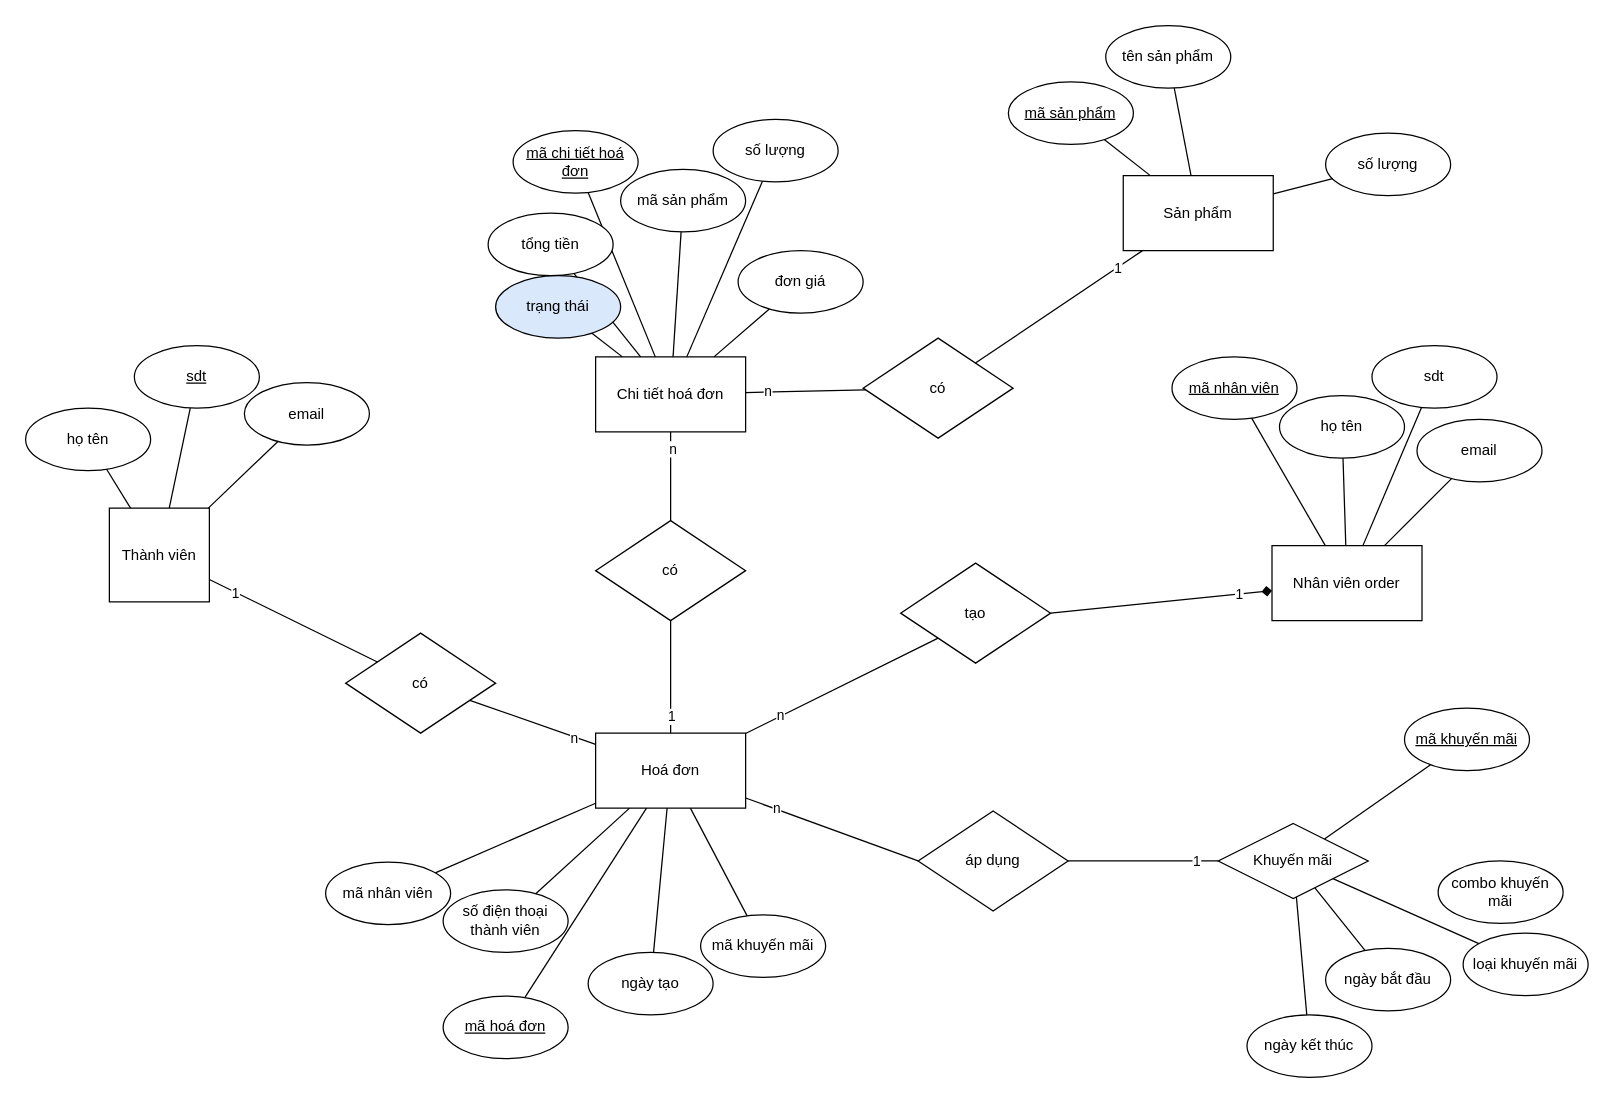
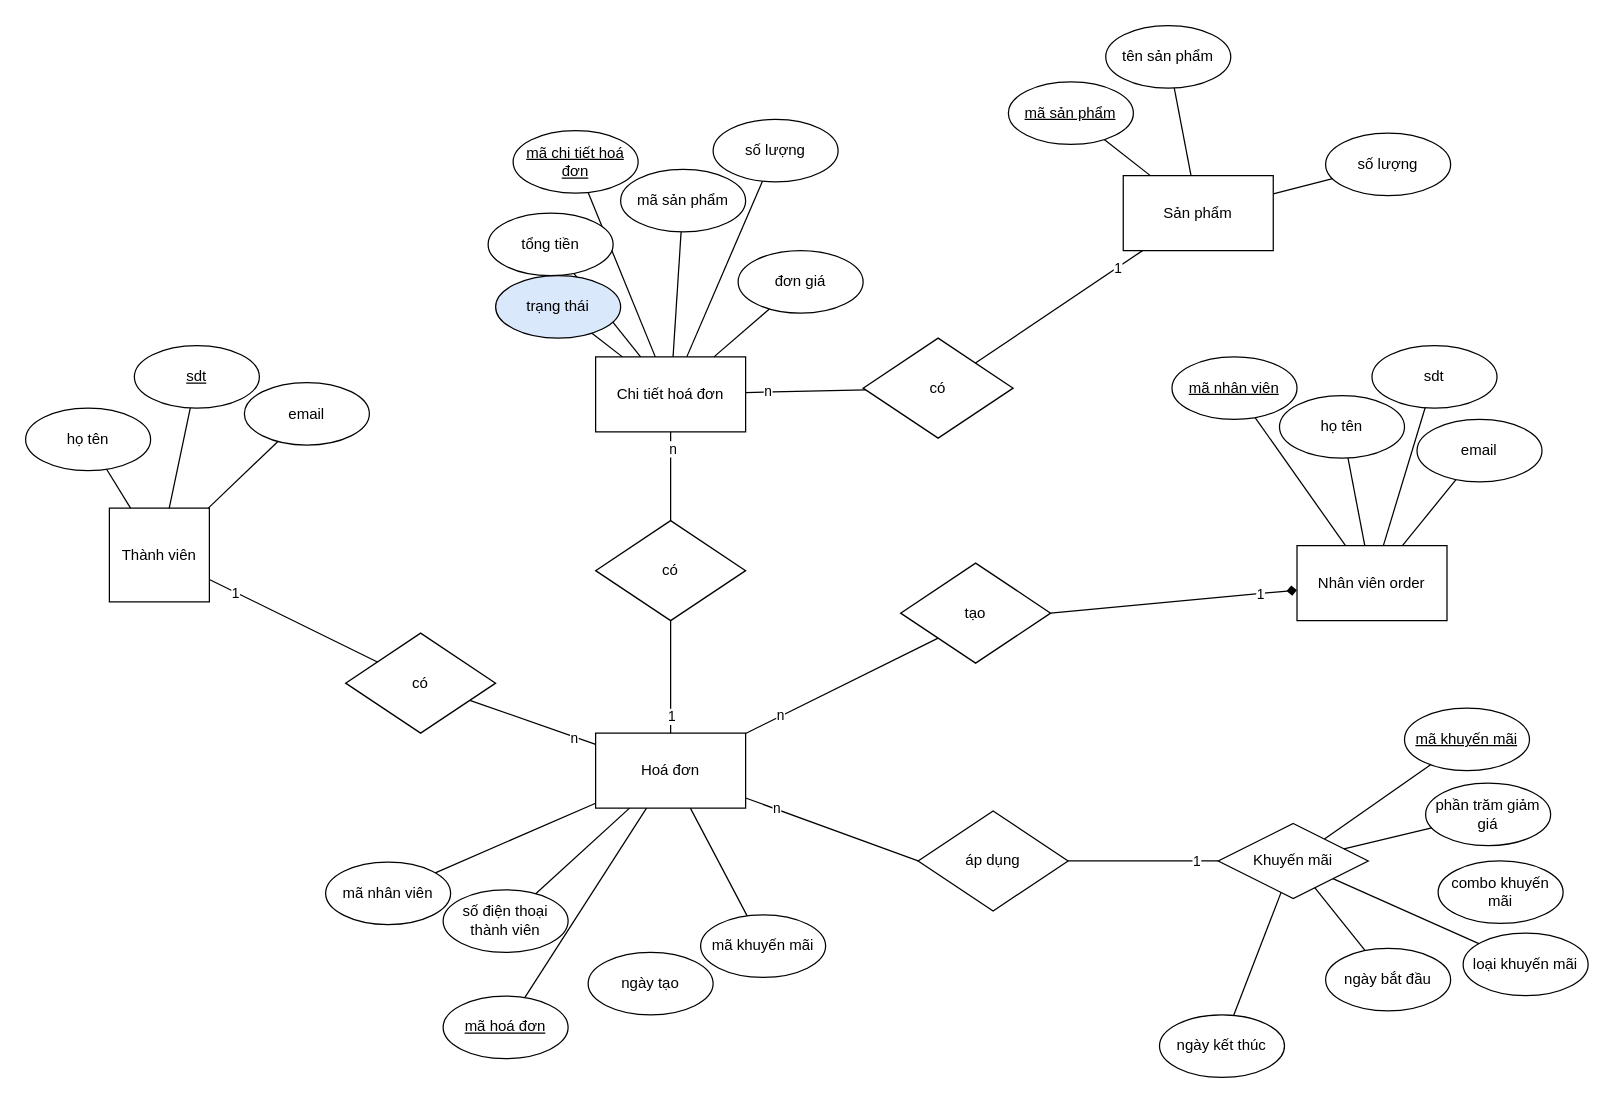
  <mxCell id="0" />
  <mxCell id="1" parent="0" />
- <mxCell id="2" value="Nhân viên order&lt;br&gt;" style="rounded=0;whiteSpace=wrap;html=1;" vertex="1" parent="1"><mxGeometry x="1017.1" y="436" width="120" height="60" as="geometry" /></mxCell>
+ <mxCell id="2" value="Nhân viên order&lt;br&gt;" style="rounded=0;whiteSpace=wrap;html=1;" vertex="1" parent="1"><mxGeometry x="1037.1" y="436" width="120" height="60" as="geometry" /></mxCell>
  <mxCell id="3" value="&lt;u&gt;mã nhân viên&lt;/u&gt;" style="ellipse;whiteSpace=wrap;html=1;" vertex="1" parent="1"><mxGeometry x="937.1" y="285" width="100" height="50" as="geometry" /></mxCell>
  <mxCell id="4" value="&lt;span&gt;họ tên&lt;/span&gt;" style="ellipse;whiteSpace=wrap;html=1;fontStyle=0" vertex="1" parent="1"><mxGeometry x="1023.1" y="316" width="100" height="50" as="geometry" /></mxCell>
  <mxCell id="5" value="&lt;span&gt;sdt&lt;/span&gt;" style="ellipse;whiteSpace=wrap;html=1;fontStyle=0" vertex="1" parent="1"><mxGeometry x="1097.1" y="276" width="100" height="50" as="geometry" /></mxCell>
  <mxCell id="6" value="" style="endArrow=none;html=1;rounded=0;" edge="1" parent="1" target="4" source="2"><mxGeometry width="50" height="50" relative="1" as="geometry"><mxPoint x="1078.1" y="346" as="sourcePoint" /><mxPoint x="1133.1" y="326" as="targetPoint" /></mxGeometry></mxCell>
  <mxCell id="7" value="" style="endArrow=none;html=1;rounded=0;" edge="1" parent="1" target="5" source="2"><mxGeometry width="50" height="50" relative="1" as="geometry"><mxPoint x="1101.1" y="346" as="sourcePoint" /><mxPoint x="1223.1" y="356" as="targetPoint" /></mxGeometry></mxCell>
  <mxCell id="8" value="" style="endArrow=none;html=1;rounded=0;" edge="1" parent="1" target="9" source="2"><mxGeometry width="50" height="50" relative="1" as="geometry"><mxPoint x="1135.1" y="346" as="sourcePoint" /><mxPoint x="1251.3" y="436" as="targetPoint" /></mxGeometry></mxCell>
  <mxCell id="9" value="&lt;span&gt;email&lt;/span&gt;" style="ellipse;whiteSpace=wrap;html=1;fontStyle=0" vertex="1" parent="1"><mxGeometry x="1133.1" y="335" width="100" height="50" as="geometry" /></mxCell>
  <mxCell id="10" value="" style="endArrow=none;html=1;rounded=0;" edge="1" parent="1" source="2" target="3"><mxGeometry width="50" height="50" relative="1" as="geometry"><mxPoint x="1098.1" y="446" as="sourcePoint" /><mxPoint x="1045.1" y="276" as="targetPoint" /></mxGeometry></mxCell>
  <mxCell id="11" value="Hoá đơn" style="rounded=0;whiteSpace=wrap;html=1;" vertex="1" parent="1"><mxGeometry x="476" y="586" width="120" height="60" as="geometry" /></mxCell>
  <mxCell id="12" value="&lt;u&gt;mã hoá đơn&lt;/u&gt;" style="ellipse;whiteSpace=wrap;html=1;" vertex="1" parent="1"><mxGeometry x="354" y="796.39" width="100" height="50" as="geometry" /></mxCell>
  <mxCell id="13" value="ngày tạo" style="ellipse;whiteSpace=wrap;html=1;fontStyle=0" vertex="1" parent="1"><mxGeometry x="470" y="761.39" width="100" height="50" as="geometry" /></mxCell>
  <mxCell id="14" value="&lt;span&gt;số điện thoại thành viên&lt;/span&gt;" style="ellipse;whiteSpace=wrap;html=1;fontStyle=0" vertex="1" parent="1"><mxGeometry x="354" y="711.39" width="100" height="50" as="geometry" /></mxCell>
- <mxCell id="15" value="" style="endArrow=none;html=1;rounded=0;" edge="1" parent="1" source="11" target="13"><mxGeometry width="50" height="50" relative="1" as="geometry"><mxPoint x="525" y="519.13" as="sourcePoint" /><mxPoint x="580" y="499.13" as="targetPoint" /></mxGeometry></mxCell>
  <mxCell id="16" value="" style="endArrow=none;html=1;rounded=0;" edge="1" parent="1" source="11" target="14"><mxGeometry width="50" height="50" relative="1" as="geometry"><mxPoint x="548" y="519.13" as="sourcePoint" /><mxPoint x="670" y="529.13" as="targetPoint" /></mxGeometry></mxCell>
  <mxCell id="17" value="" style="endArrow=none;html=1;rounded=0;" edge="1" parent="1" source="11" target="18"><mxGeometry width="50" height="50" relative="1" as="geometry"><mxPoint x="582" y="519.13" as="sourcePoint" /><mxPoint x="698.2" y="609.13" as="targetPoint" /></mxGeometry></mxCell>
  <mxCell id="18" value="mã khuyến mãi" style="ellipse;whiteSpace=wrap;html=1;fontStyle=0" vertex="1" parent="1"><mxGeometry x="560" y="731.39" width="100" height="50" as="geometry" /></mxCell>
  <mxCell id="19" value="" style="endArrow=none;html=1;rounded=0;" edge="1" parent="1" source="11" target="12"><mxGeometry width="50" height="50" relative="1" as="geometry"><mxPoint x="545" y="619.13" as="sourcePoint" /><mxPoint x="492" y="449.13" as="targetPoint" /></mxGeometry></mxCell>
  <mxCell id="20" value="" style="endArrow=none;html=1;rounded=0;" edge="1" parent="1" target="21" source="11"><mxGeometry width="50" height="50" relative="1" as="geometry"><mxPoint x="624" y="650.13" as="sourcePoint" /><mxPoint x="754.2" y="650.13" as="targetPoint" /></mxGeometry></mxCell>
  <mxCell id="21" value="mã nhân viên" style="ellipse;whiteSpace=wrap;html=1;fontStyle=0" vertex="1" parent="1"><mxGeometry x="260" y="689.13" width="100" height="50" as="geometry" /></mxCell>
  <mxCell id="22" value="Chi tiết hoá đơn" style="rounded=0;whiteSpace=wrap;html=1;" vertex="1" parent="1"><mxGeometry x="476" y="285" width="120" height="60" as="geometry" /></mxCell>
  <mxCell id="23" value="&lt;u&gt;mã chi tiết hoá đơn&lt;/u&gt;" style="ellipse;whiteSpace=wrap;html=1;" vertex="1" parent="1"><mxGeometry x="410" y="104" width="100" height="50" as="geometry" /></mxCell>
  <mxCell id="24" value="mã sản phẩm" style="ellipse;whiteSpace=wrap;html=1;fontStyle=0" vertex="1" parent="1"><mxGeometry x="496" y="135" width="100" height="50" as="geometry" /></mxCell>
  <mxCell id="25" value="&lt;span&gt;số lượng&lt;/span&gt;" style="ellipse;whiteSpace=wrap;html=1;fontStyle=0" vertex="1" parent="1"><mxGeometry x="570" y="95" width="100" height="50" as="geometry" /></mxCell>
  <mxCell id="26" value="" style="endArrow=none;html=1;rounded=0;" edge="1" parent="1" source="22" target="24"><mxGeometry width="50" height="50" relative="1" as="geometry"><mxPoint x="505" y="45" as="sourcePoint" /><mxPoint x="560" y="25" as="targetPoint" /></mxGeometry></mxCell>
  <mxCell id="27" value="" style="endArrow=none;html=1;rounded=0;" edge="1" parent="1" source="22" target="25"><mxGeometry width="50" height="50" relative="1" as="geometry"><mxPoint x="528" y="45" as="sourcePoint" /><mxPoint x="650" y="55" as="targetPoint" /></mxGeometry></mxCell>
  <mxCell id="28" value="" style="endArrow=none;html=1;rounded=0;" edge="1" parent="1" source="22" target="29"><mxGeometry width="50" height="50" relative="1" as="geometry"><mxPoint x="562" y="45" as="sourcePoint" /><mxPoint x="678.2" y="135" as="targetPoint" /></mxGeometry></mxCell>
  <mxCell id="29" value="đơn giá" style="ellipse;whiteSpace=wrap;html=1;fontStyle=0" vertex="1" parent="1"><mxGeometry x="590" y="200" width="100" height="50" as="geometry" /></mxCell>
  <mxCell id="30" value="" style="endArrow=none;html=1;rounded=0;" edge="1" parent="1" source="22" target="23"><mxGeometry width="50" height="50" relative="1" as="geometry"><mxPoint x="525" y="145" as="sourcePoint" /><mxPoint x="472" y="-25" as="targetPoint" /></mxGeometry></mxCell>
  <mxCell id="31" value="" style="endArrow=none;html=1;rounded=0;" edge="1" parent="1" source="22" target="32"><mxGeometry width="50" height="50" relative="1" as="geometry"><mxPoint x="604" y="176" as="sourcePoint" /><mxPoint x="734.2" y="176" as="targetPoint" /></mxGeometry></mxCell>
  <mxCell id="32" value="tổng tiền" style="ellipse;whiteSpace=wrap;html=1;fontStyle=0" vertex="1" parent="1"><mxGeometry x="390" y="170" width="100" height="50" as="geometry" /></mxCell>
  <mxCell id="33" value="" style="endArrow=none;html=1;rounded=0;" edge="1" parent="1" target="34" source="22"><mxGeometry width="50" height="50" relative="1" as="geometry"><mxPoint x="391" y="195" as="sourcePoint" /><mxPoint x="644.2" y="236" as="targetPoint" /></mxGeometry></mxCell>
  <mxCell id="34" value="trạng thái" style="ellipse;whiteSpace=wrap;html=1;fontStyle=0;fillColor=#dae8fc;" vertex="1" parent="1"><mxGeometry x="396" y="220" width="100" height="50" as="geometry" /></mxCell>
  <mxCell id="35" value="Khuyến mãi" style="rhombus;whiteSpace=wrap;html=1;" vertex="1" parent="1"><mxGeometry x="974.1" y="658.26" width="120" height="60" as="geometry" /></mxCell>
  <mxCell id="36" value="&lt;u&gt;mã khuyến mãi&lt;/u&gt;" style="ellipse;whiteSpace=wrap;html=1;" vertex="1" parent="1"><mxGeometry x="1123.1" y="566" width="100" height="50" as="geometry" /></mxCell>
  <mxCell id="37" value="loại khuyến mãi" style="ellipse;whiteSpace=wrap;html=1;fontStyle=0" vertex="1" parent="1"><mxGeometry x="1170" y="746" width="100" height="50" as="geometry" /></mxCell>
+ <mxCell id="38" value="&lt;span&gt;phần trăm giảm giá&lt;/span&gt;" style="ellipse;whiteSpace=wrap;html=1;fontStyle=0" vertex="1" parent="1"><mxGeometry x="1140" y="626" width="100" height="50" as="geometry" /></mxCell>
  <mxCell id="39" value="" style="endArrow=none;html=1;rounded=0;" edge="1" parent="1" source="35" target="37"><mxGeometry width="50" height="50" relative="1" as="geometry"><mxPoint x="1015.1" y="568.26" as="sourcePoint" /><mxPoint x="1070.1" y="548.26" as="targetPoint" /></mxGeometry></mxCell>
+ <mxCell id="40" value="" style="endArrow=none;html=1;rounded=0;" edge="1" parent="1" source="35" target="38"><mxGeometry width="50" height="50" relative="1" as="geometry"><mxPoint x="1038.1" y="568.26" as="sourcePoint" /><mxPoint x="1160.1" y="578.26" as="targetPoint" /></mxGeometry></mxCell>
  <mxCell id="41" value="" style="endArrow=none;html=1;rounded=0;" edge="1" parent="1" source="35" target="36"><mxGeometry width="50" height="50" relative="1" as="geometry"><mxPoint x="1035.1" y="668.26" as="sourcePoint" /><mxPoint x="982.1" y="498.26" as="targetPoint" /></mxGeometry></mxCell>
  <mxCell id="42" value="" style="endArrow=none;html=1;rounded=0;" edge="1" parent="1" source="35" target="43"><mxGeometry width="50" height="50" relative="1" as="geometry"><mxPoint x="1114.1" y="699.26" as="sourcePoint" /><mxPoint x="1244.3" y="699.26" as="targetPoint" /></mxGeometry></mxCell>
  <mxCell id="43" value="ngày bắt đầu" style="ellipse;whiteSpace=wrap;html=1;fontStyle=0" vertex="1" parent="1"><mxGeometry x="1060" y="758.26" width="100" height="50" as="geometry" /></mxCell>
  <mxCell id="44" value="combo khuyến mãi" style="ellipse;whiteSpace=wrap;html=1;fontStyle=0" vertex="1" parent="1"><mxGeometry x="1150" y="688.26" width="100" height="50" as="geometry" /></mxCell>
  <mxCell id="45" value="Sản phẩm" style="rounded=0;whiteSpace=wrap;html=1;" vertex="1" parent="1"><mxGeometry x="898.1" y="140" width="120" height="60" as="geometry" /></mxCell>
  <mxCell id="46" value="&lt;u&gt;mã sản phẩm&lt;/u&gt;" style="ellipse;whiteSpace=wrap;html=1;" vertex="1" parent="1"><mxGeometry x="806.2" y="65" width="100" height="50" as="geometry" /></mxCell>
  <mxCell id="47" value="&lt;span&gt;tên sản phẩm&lt;/span&gt;" style="ellipse;whiteSpace=wrap;html=1;fontStyle=0" vertex="1" parent="1"><mxGeometry x="884.1" y="20" width="100" height="50" as="geometry" /></mxCell>
  <mxCell id="48" value="" style="endArrow=none;html=1;rounded=0;" edge="1" parent="1" source="45" target="47"><mxGeometry width="50" height="50" relative="1" as="geometry"><mxPoint x="939.1" y="50" as="sourcePoint" /><mxPoint x="994.1" y="30" as="targetPoint" /></mxGeometry></mxCell>
  <mxCell id="49" value="" style="endArrow=none;html=1;rounded=0;" edge="1" parent="1" source="45" target="46"><mxGeometry width="50" height="50" relative="1" as="geometry"><mxPoint x="959.1" y="150" as="sourcePoint" /><mxPoint x="906.1" y="-20" as="targetPoint" /></mxGeometry></mxCell>
  <mxCell id="50" value="Thành viên" style="rounded=0;whiteSpace=wrap;html=1;" vertex="1" parent="1"><mxGeometry x="87" y="406" width="80" height="75" as="geometry" /></mxCell>
  <mxCell id="51" value="&lt;span&gt;họ tên&lt;/span&gt;" style="ellipse;whiteSpace=wrap;html=1;fontStyle=0" vertex="1" parent="1"><mxGeometry x="20" y="326" width="100" height="50" as="geometry" /></mxCell>
  <mxCell id="52" value="&lt;span&gt;sdt&lt;/span&gt;" style="ellipse;whiteSpace=wrap;html=1;fontStyle=4" vertex="1" parent="1"><mxGeometry x="107" y="276" width="100" height="50" as="geometry" /></mxCell>
  <mxCell id="53" value="" style="endArrow=none;html=1;rounded=0;" edge="1" parent="1" source="50" target="51"><mxGeometry width="50" height="50" relative="1" as="geometry"><mxPoint x="142" y="296" as="sourcePoint" /><mxPoint x="197" y="276" as="targetPoint" /></mxGeometry></mxCell>
  <mxCell id="54" value="" style="endArrow=none;html=1;rounded=0;" edge="1" parent="1" source="50" target="52"><mxGeometry width="50" height="50" relative="1" as="geometry"><mxPoint x="165" y="296" as="sourcePoint" /><mxPoint x="287" y="306" as="targetPoint" /></mxGeometry></mxCell>
  <mxCell id="55" value="" style="endArrow=none;html=1;rounded=0;" edge="1" parent="1" source="50" target="56"><mxGeometry width="50" height="50" relative="1" as="geometry"><mxPoint x="199" y="296" as="sourcePoint" /><mxPoint x="315.2" y="386" as="targetPoint" /></mxGeometry></mxCell>
  <mxCell id="56" value="&lt;span&gt;email&lt;/span&gt;" style="ellipse;whiteSpace=wrap;html=1;fontStyle=0" vertex="1" parent="1"><mxGeometry x="195" y="305.5" width="100" height="50" as="geometry" /></mxCell>
  <mxCell id="57" value="tạo" style="rhombus;whiteSpace=wrap;html=1;" vertex="1" parent="1"><mxGeometry x="720" y="450" width="120" height="80" as="geometry" /></mxCell>
  <mxCell id="58" value="" style="endArrow=none;html=1;rounded=0;exitX=0;exitY=1;exitDx=0;exitDy=0;" edge="1" parent="1" source="57" target="11"><mxGeometry width="50" height="50" relative="1" as="geometry"><mxPoint x="786" y="656" as="sourcePoint" /><mxPoint x="786" y="576" as="targetPoint" /></mxGeometry></mxCell>
  <mxCell id="59" value="n" style="edgeLabel;html=1;align=center;verticalAlign=middle;resizable=0;points=[];" vertex="1" connectable="0" parent="58"><mxGeometry x="0.642" y="-1" relative="1" as="geometry"><mxPoint as="offset" /></mxGeometry></mxCell>
  <mxCell id="60" value="" style="endArrow=diamond;html=1;rounded=0;exitX=1;exitY=0.5;exitDx=0;exitDy=0;" edge="1" parent="1" source="57" target="2"><mxGeometry width="50" height="50" relative="1" as="geometry"><mxPoint x="705" y="626" as="sourcePoint" /><mxPoint x="725" y="656" as="targetPoint" /></mxGeometry></mxCell>
  <mxCell id="61" value="1" style="edgeLabel;html=1;align=center;verticalAlign=middle;resizable=0;points=[];" vertex="1" connectable="0" parent="60"><mxGeometry x="0.696" relative="1" as="geometry"><mxPoint as="offset" /></mxGeometry></mxCell>
  <mxCell id="62" value="có" style="rhombus;whiteSpace=wrap;html=1;" vertex="1" parent="1"><mxGeometry x="276" y="506" width="120" height="80" as="geometry" /></mxCell>
  <mxCell id="63" value="" style="endArrow=none;html=1;rounded=0;" edge="1" parent="1" source="62" target="11"><mxGeometry width="50" height="50" relative="1" as="geometry"><mxPoint x="550" y="686" as="sourcePoint" /><mxPoint x="550" y="606" as="targetPoint" /></mxGeometry></mxCell>
  <mxCell id="64" value="n" style="edgeLabel;html=1;align=center;verticalAlign=middle;resizable=0;points=[];" vertex="1" connectable="0" parent="63"><mxGeometry x="0.642" y="-1" relative="1" as="geometry"><mxPoint as="offset" /></mxGeometry></mxCell>
  <mxCell id="65" value="" style="endArrow=none;html=1;rounded=0;" edge="1" parent="1" source="62" target="50"><mxGeometry width="50" height="50" relative="1" as="geometry"><mxPoint x="530" y="826" as="sourcePoint" /><mxPoint x="550" y="856" as="targetPoint" /></mxGeometry></mxCell>
  <mxCell id="66" value="1" style="edgeLabel;html=1;align=center;verticalAlign=middle;resizable=0;points=[];" vertex="1" connectable="0" parent="65"><mxGeometry x="0.696" relative="1" as="geometry"><mxPoint as="offset" /></mxGeometry></mxCell>
  <mxCell id="67" value="áp dụng" style="rhombus;whiteSpace=wrap;html=1;" vertex="1" parent="1"><mxGeometry x="734" y="648.26" width="120" height="80" as="geometry" /></mxCell>
  <mxCell id="68" value="" style="endArrow=none;html=1;rounded=0;exitX=0;exitY=0.5;exitDx=0;exitDy=0;" edge="1" parent="1" source="67" target="11"><mxGeometry width="50" height="50" relative="1" as="geometry"><mxPoint x="560" y="696" as="sourcePoint" /><mxPoint x="560" y="616" as="targetPoint" /></mxGeometry></mxCell>
  <mxCell id="69" value="n" style="edgeLabel;html=1;align=center;verticalAlign=middle;resizable=0;points=[];" vertex="1" connectable="0" parent="68"><mxGeometry x="0.642" y="-1" relative="1" as="geometry"><mxPoint as="offset" /></mxGeometry></mxCell>
  <mxCell id="70" value="" style="endArrow=none;html=1;rounded=0;" edge="1" parent="1" source="67" target="35"><mxGeometry width="50" height="50" relative="1" as="geometry"><mxPoint x="856" y="676" as="sourcePoint" /><mxPoint x="876" y="706" as="targetPoint" /></mxGeometry></mxCell>
  <mxCell id="71" value="1" style="edgeLabel;html=1;align=center;verticalAlign=middle;resizable=0;points=[];" vertex="1" connectable="0" parent="70"><mxGeometry x="0.696" relative="1" as="geometry"><mxPoint as="offset" /></mxGeometry></mxCell>
  <mxCell id="72" value="có" style="rhombus;whiteSpace=wrap;html=1;" vertex="1" parent="1"><mxGeometry x="476" y="416" width="120" height="80" as="geometry" /></mxCell>
  <mxCell id="73" value="" style="endArrow=none;html=1;rounded=0;" edge="1" parent="1" source="72" target="22"><mxGeometry width="50" height="50" relative="1" as="geometry"><mxPoint x="570" y="706" as="sourcePoint" /><mxPoint x="570" y="626" as="targetPoint" /></mxGeometry></mxCell>
  <mxCell id="74" value="n" style="edgeLabel;html=1;align=center;verticalAlign=middle;resizable=0;points=[];" vertex="1" connectable="0" parent="73"><mxGeometry x="0.642" y="-1" relative="1" as="geometry"><mxPoint as="offset" /></mxGeometry></mxCell>
  <mxCell id="75" value="" style="endArrow=none;html=1;rounded=0;" edge="1" parent="1" source="72" target="11"><mxGeometry width="50" height="50" relative="1" as="geometry"><mxPoint x="550" y="846" as="sourcePoint" /><mxPoint x="570" y="876" as="targetPoint" /></mxGeometry></mxCell>
  <mxCell id="76" value="1" style="edgeLabel;html=1;align=center;verticalAlign=middle;resizable=0;points=[];" vertex="1" connectable="0" parent="75"><mxGeometry x="0.696" relative="1" as="geometry"><mxPoint as="offset" /></mxGeometry></mxCell>
  <mxCell id="77" value="có" style="rhombus;whiteSpace=wrap;html=1;" vertex="1" parent="1"><mxGeometry x="690" y="270" width="120" height="80" as="geometry" /></mxCell>
  <mxCell id="78" value="" style="endArrow=none;html=1;rounded=0;" edge="1" parent="1" source="77" target="22"><mxGeometry width="50" height="50" relative="1" as="geometry"><mxPoint y="696" as="sourcePoint" x="820" /><mxPoint x="775" y="190" as="targetPoint" /></mxGeometry></mxCell>
  <mxCell id="79" value="n" style="edgeLabel;html=1;align=center;verticalAlign=middle;resizable=0;points=[];" vertex="1" connectable="0" parent="78"><mxGeometry x="0.642" y="-1" relative="1" as="geometry"><mxPoint as="offset" /></mxGeometry></mxCell>
  <mxCell id="80" value="" style="endArrow=none;html=1;rounded=0;" edge="1" parent="1" source="77" target="45"><mxGeometry width="50" height="50" relative="1" as="geometry"><mxPoint x="800" y="836" as="sourcePoint" /><mxPoint x="784" y="596" as="targetPoint" /></mxGeometry></mxCell>
  <mxCell id="81" value="1" style="edgeLabel;html=1;align=center;verticalAlign=middle;resizable=0;points=[];" vertex="1" connectable="0" parent="80"><mxGeometry x="0.696" relative="1" as="geometry"><mxPoint as="offset" /></mxGeometry></mxCell>
- <mxCell id="82" value="ngày kết thúc" style="ellipse;whiteSpace=wrap;html=1;fontStyle=0" vertex="1" parent="1"><mxGeometry x="997.1" y="811.39" width="100" height="50" as="geometry" /></mxCell>
+ <mxCell id="82" value="ngày kết thúc" style="ellipse;whiteSpace=wrap;html=1;fontStyle=0" vertex="1" parent="1"><mxGeometry x="927.1" y="811.39" width="100" height="50" as="geometry" /></mxCell>
  <mxCell id="83" value="" style="endArrow=none;html=1;rounded=0;" edge="1" parent="1" source="35" target="82"><mxGeometry width="50" height="50" relative="1" as="geometry"><mxPoint x="1068" y="728" as="sourcePoint" /><mxPoint x="1101" y="770" as="targetPoint" /></mxGeometry></mxCell>
  <mxCell id="84" value="&lt;span&gt;số lượng&lt;/span&gt;" style="ellipse;whiteSpace=wrap;html=1;fontStyle=0" vertex="1" parent="1"><mxGeometry x="1060" y="106" width="100" height="50" as="geometry" /></mxCell>
  <mxCell id="85" value="" style="endArrow=none;html=1;rounded=0;" edge="1" parent="1" target="84" source="45"><mxGeometry width="50" height="50" relative="1" as="geometry"><mxPoint x="1102.1" y="246" as="sourcePoint" /><mxPoint x="1203.1" y="16" as="targetPoint" /></mxGeometry></mxCell>
